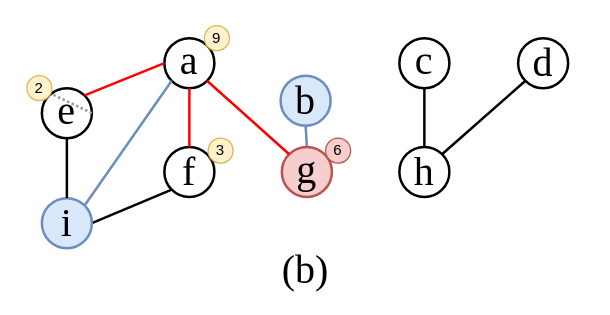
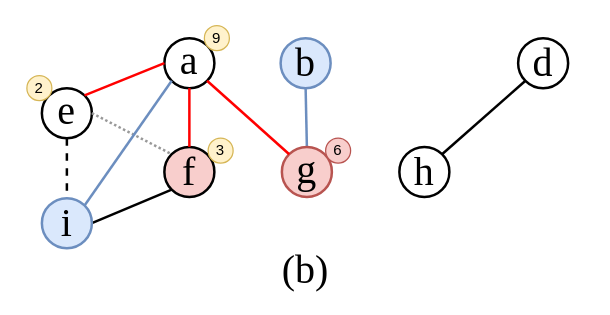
  <mxCell id="0" />
  <mxCell id="1" parent="0" />
  <mxCell id="2" value="" style="group" parent="1" vertex="1" connectable="0"><mxGeometry x="20" y="20" width="446" height="210" as="geometry" /></mxCell>
  <mxCell id="3" value="a" style="ellipse;whiteSpace=wrap;html=1;aspect=fixed;strokeWidth=2;fontFamily=Times New Roman;fontSize=32;spacingTop=-5;" parent="2" vertex="1"><mxGeometry x="111" y="10" width="40" height="40" as="geometry" /></mxCell>
- <mxCell id="4" value="b" style="ellipse;whiteSpace=wrap;html=1;aspect=fixed;strokeWidth=2;fontFamily=Times New Roman;fontSize=32;fillColor=#dae8fc;strokeColor=#6c8ebf;" parent="2" vertex="1"><mxGeometry x="204" y="40" width="40" height="40" as="geometry" /></mxCell>
- <mxCell id="5" value="c" style="ellipse;whiteSpace=wrap;html=1;aspect=fixed;strokeWidth=2;fontFamily=Times New Roman;fontSize=32;spacingTop=-5;" parent="2" vertex="1"><mxGeometry x="299" y="10" width="40" height="40" as="geometry" /></mxCell>
+ <mxCell id="4" value="b" style="ellipse;whiteSpace=wrap;html=1;aspect=fixed;strokeWidth=2;fontFamily=Times New Roman;fontSize=32;fillColor=#dae8fc;strokeColor=#6c8ebf;" parent="2" vertex="1"><mxGeometry x="204" y="10" width="40" height="40" as="geometry" /></mxCell>
  <mxCell id="6" value="d" style="ellipse;whiteSpace=wrap;html=1;aspect=fixed;strokeWidth=2;fontFamily=Times New Roman;fontSize=32;" parent="2" vertex="1"><mxGeometry x="394" y="10" width="40" height="40" as="geometry" /></mxCell>
  <mxCell id="7" value="e" style="ellipse;whiteSpace=wrap;html=1;aspect=fixed;strokeWidth=2;fontFamily=Times New Roman;fontSize=32;spacingTop=-5;" parent="2" vertex="1"><mxGeometry x="13" y="50" width="40" height="40" as="geometry" /></mxCell>
  <mxCell id="8" style="edgeStyle=none;rounded=0;orthogonalLoop=1;jettySize=auto;html=1;exitX=0;exitY=0.5;exitDx=0;exitDy=0;entryX=1;entryY=0;entryDx=0;entryDy=0;strokeWidth=2;fontFamily=Times New Roman;fontSize=32;endArrow=none;endFill=0;strokeColor=#FF0000;" parent="2" source="3" target="7" edge="1"><mxGeometry relative="1" as="geometry" /></mxCell>
- <mxCell id="9" value="f" style="ellipse;whiteSpace=wrap;html=1;aspect=fixed;strokeWidth=2;fontFamily=Times New Roman;fontSize=32;" parent="2" vertex="1"><mxGeometry x="111" y="97" width="40" height="40" as="geometry" /></mxCell>
+ <mxCell id="9" value="f" style="ellipse;whiteSpace=wrap;html=1;aspect=fixed;strokeWidth=2;fontFamily=Times New Roman;fontSize=32;fillColor=#f8cecc;" parent="2" vertex="1"><mxGeometry x="111" y="97" width="40" height="40" as="geometry" /></mxCell>
  <mxCell id="10" style="edgeStyle=none;rounded=0;orthogonalLoop=1;jettySize=auto;html=1;exitX=0.5;exitY=1;exitDx=0;exitDy=0;entryX=0.5;entryY=0;entryDx=0;entryDy=0;strokeWidth=2;fontFamily=Times New Roman;fontSize=32;endArrow=none;endFill=0;strokeColor=#FF0000;" parent="2" source="3" target="9" edge="1"><mxGeometry relative="1" as="geometry" /></mxCell>
- <mxCell id="11" style="rounded=0;orthogonalLoop=1;jettySize=auto;html=1;exitX=1;exitY=0.5;exitDx=0;exitDy=0;fontFamily=Times New Roman;fontSize=32;strokeWidth=2;endArrow=none;endFill=0;strokeColor=#999999;dashed=1;dashPattern=1 1;" parent="2" source="7" target="25" edge="1"><mxGeometry relative="1" as="geometry" /></mxCell>
+ <mxCell id="11" style="rounded=0;orthogonalLoop=1;jettySize=auto;html=1;exitX=1;exitY=0.5;exitDx=0;exitDy=0;entryX=0;entryY=0;entryDx=0;entryDy=0;fontFamily=Times New Roman;fontSize=32;strokeWidth=2;endArrow=none;endFill=0;strokeColor=#999999;dashed=1;dashPattern=1 1;" parent="2" source="7" target="9" edge="1"><mxGeometry relative="1" as="geometry" /></mxCell>
  <mxCell id="12" style="edgeStyle=none;rounded=0;orthogonalLoop=1;jettySize=auto;html=1;exitX=0.5;exitY=0;exitDx=0;exitDy=0;entryX=0.5;entryY=1;entryDx=0;entryDy=0;strokeWidth=2;fontFamily=Times New Roman;fontSize=32;endArrow=none;endFill=0;fillColor=#dae8fc;strokeColor=#6c8ebf;" parent="2" source="13" target="4" edge="1"><mxGeometry relative="1" as="geometry" /></mxCell>
  <mxCell id="13" value="g" style="ellipse;whiteSpace=wrap;html=1;aspect=fixed;strokeWidth=2;fontFamily=Times New Roman;fontSize=32;spacingTop=-5;fillColor=#f8cecc;strokeColor=#b85450;" parent="2" vertex="1"><mxGeometry x="205" y="97" width="40" height="40" as="geometry" /></mxCell>
  <mxCell id="14" style="edgeStyle=none;rounded=0;orthogonalLoop=1;jettySize=auto;html=1;exitX=1;exitY=1;exitDx=0;exitDy=0;entryX=0;entryY=0;entryDx=0;entryDy=0;strokeWidth=2;fontFamily=Times New Roman;fontSize=32;endArrow=none;endFill=0;strokeColor=#FF0000;" parent="2" source="3" target="13" edge="1"><mxGeometry relative="1" as="geometry" /></mxCell>
  <mxCell id="15" style="edgeStyle=none;rounded=0;orthogonalLoop=1;jettySize=auto;html=1;exitX=1;exitY=0;exitDx=0;exitDy=0;entryX=0;entryY=1;entryDx=0;entryDy=0;strokeWidth=2;fontFamily=Times New Roman;fontSize=32;endArrow=none;endFill=0;strokeColor=#000000;" parent="2" source="16" target="6" edge="1"><mxGeometry relative="1" as="geometry" /></mxCell>
  <mxCell id="16" value="h" style="ellipse;whiteSpace=wrap;html=1;aspect=fixed;strokeWidth=2;fontFamily=Times New Roman;fontSize=32;" parent="2" vertex="1"><mxGeometry x="299" y="97" width="40" height="40" as="geometry" /></mxCell>
- <mxCell id="17" style="edgeStyle=none;rounded=0;orthogonalLoop=1;jettySize=auto;html=1;exitX=0.5;exitY=1;exitDx=0;exitDy=0;entryX=0.5;entryY=0;entryDx=0;entryDy=0;strokeWidth=2;fontFamily=Times New Roman;fontSize=32;endArrow=none;endFill=0;" parent="2" source="5" target="16" edge="1"><mxGeometry relative="1" as="geometry" /></mxCell>
  <mxCell id="18" style="edgeStyle=none;rounded=0;orthogonalLoop=1;jettySize=auto;html=1;exitX=1;exitY=0.5;exitDx=0;exitDy=0;entryX=0;entryY=1;entryDx=0;entryDy=0;strokeWidth=2;fontFamily=Times New Roman;fontSize=32;endArrow=none;endFill=0;strokeColor=#000000;fillColor=#dae8fc;" parent="2" source="20" target="9" edge="1"><mxGeometry relative="1" as="geometry" /></mxCell>
  <mxCell id="19" style="edgeStyle=none;rounded=0;orthogonalLoop=1;jettySize=auto;html=1;exitX=1;exitY=0;exitDx=0;exitDy=0;entryX=0;entryY=1;entryDx=0;entryDy=0;strokeWidth=2;fontFamily=Times New Roman;fontSize=32;endArrow=none;endFill=0;strokeColor=#6c8ebf;fillColor=#dae8fc;" parent="2" source="20" target="3" edge="1"><mxGeometry relative="1" as="geometry" /></mxCell>
  <mxCell id="20" value="i" style="ellipse;whiteSpace=wrap;html=1;aspect=fixed;strokeWidth=2;fontFamily=Times New Roman;fontSize=32;fillColor=#dae8fc;strokeColor=#6c8ebf;" parent="2" vertex="1"><mxGeometry x="13" y="138" width="40" height="40" as="geometry" /></mxCell>
- <mxCell id="21" style="edgeStyle=none;rounded=0;orthogonalLoop=1;jettySize=auto;html=1;exitX=0.5;exitY=1;exitDx=0;exitDy=0;entryX=0.5;entryY=0;entryDx=0;entryDy=0;strokeWidth=2;fontFamily=Times New Roman;fontSize=32;endArrow=none;endFill=0;strokeColor=#000000;fillColor=#dae8fc;" parent="2" source="7" target="20" edge="1"><mxGeometry relative="1" as="geometry" /></mxCell>
+ <mxCell id="21" style="edgeStyle=none;rounded=0;orthogonalLoop=1;jettySize=auto;html=1;exitX=0.5;exitY=1;exitDx=0;exitDy=0;entryX=0.5;entryY=0;entryDx=0;entryDy=0;strokeWidth=2;fontFamily=Times New Roman;fontSize=32;endArrow=none;endFill=0;strokeColor=#000000;fillColor=#dae8fc;dashed=1;" parent="2" source="7" target="20" edge="1"><mxGeometry relative="1" as="geometry" /></mxCell>
  <mxCell id="22" style="edgeStyle=none;rounded=0;orthogonalLoop=1;jettySize=auto;html=1;exitX=1;exitY=1;exitDx=0;exitDy=0;strokeWidth=2;fontFamily=Times New Roman;fontSize=32;endArrow=none;endFill=0;" parent="2" source="7" target="7" edge="1"><mxGeometry relative="1" as="geometry" /></mxCell>
  <mxCell id="23" value="(b)" style="text;html=1;strokeColor=none;fillColor=none;align=center;verticalAlign=middle;whiteSpace=wrap;rounded=0;strokeWidth=2;fontFamily=Times New Roman;fontSize=32;" parent="2" vertex="1"><mxGeometry x="14" y="180" width="420" height="30" as="geometry" /></mxCell>
  <mxCell id="24" value="9" style="ellipse;whiteSpace=wrap;html=1;aspect=fixed;fillColor=#fff2cc;strokeColor=#d6b656;container=0;" parent="2" vertex="1"><mxGeometry x="143" width="20" height="20" as="geometry" /></mxCell>
  <mxCell id="25" value="2" style="ellipse;whiteSpace=wrap;html=1;aspect=fixed;fillColor=#fff2cc;strokeColor=#d6b656;container=0;" parent="2" vertex="1"><mxGeometry x="1" y="40" width="20" height="20" as="geometry" /></mxCell>
  <mxCell id="26" value="3" style="ellipse;whiteSpace=wrap;html=1;aspect=fixed;fillColor=#fff2cc;strokeColor=#d6b656;container=0;" parent="2" vertex="1"><mxGeometry x="146" y="90" width="20" height="20" as="geometry" /></mxCell>
  <mxCell id="27" value="6" style="ellipse;whiteSpace=wrap;html=1;aspect=fixed;fillColor=#f8cecc;strokeColor=#b85450;container=0;" parent="2" vertex="1"><mxGeometry x="240" y="90" width="20" height="20" as="geometry" /></mxCell>
